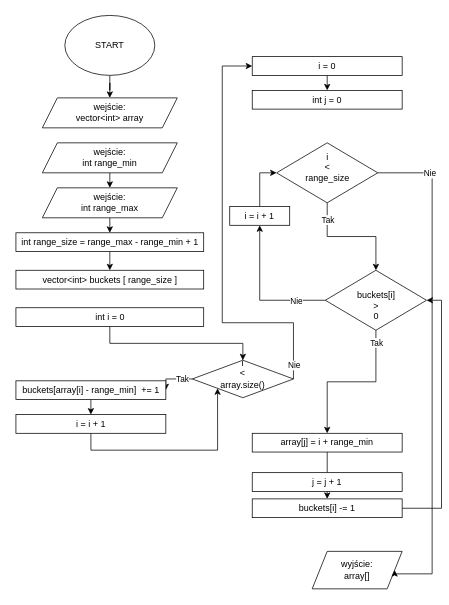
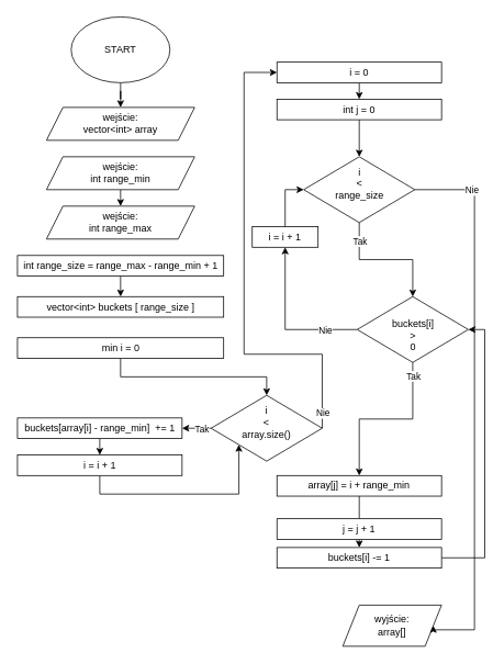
  <mxCell id="0" />
  <mxCell id="1" parent="0" />
  <mxCell id="2" style="edgeStyle=orthogonalEdgeStyle;rounded=0;orthogonalLoop=1;jettySize=auto;html=1;entryX=0.5;entryY=0;entryDx=0;entryDy=0;" edge="1" parent="1" source="3" target="4"><mxGeometry relative="1" as="geometry" /></mxCell>
  <mxCell id="3" value="START" style="ellipse;whiteSpace=wrap;html=1;" parent="1" vertex="1"><mxGeometry x="86" y="20" width="120" height="80" as="geometry" /></mxCell>
  <mxCell id="4" value="wejście:&lt;br&gt;vector&amp;lt;int&amp;gt; array" style="shape=parallelogram;perimeter=parallelogramPerimeter;whiteSpace=wrap;html=1;fixedSize=1;" parent="1" vertex="1"><mxGeometry x="56" y="130" width="180" height="40" as="geometry" /></mxCell>
  <mxCell id="5" style="edgeStyle=orthogonalEdgeStyle;rounded=0;orthogonalLoop=1;jettySize=auto;html=1;exitX=0.5;exitY=1;exitDx=0;exitDy=0;entryX=0.5;entryY=0;entryDx=0;entryDy=0;" edge="1" parent="1" source="6" target="12"><mxGeometry relative="1" as="geometry" /></mxCell>
  <mxCell id="6" value="int range_size = range_max - range_min + 1" style="rounded=0;whiteSpace=wrap;html=1;" vertex="1" parent="1"><mxGeometry x="20.75" y="310" width="250.5" height="25" as="geometry" /></mxCell>
  <mxCell id="7" value="wyjście:&lt;br&gt;array[]" style="shape=parallelogram;perimeter=parallelogramPerimeter;whiteSpace=wrap;html=1;fixedSize=1;" vertex="1" parent="1"><mxGeometry x="416" y="735" width="120" height="50" as="geometry" /></mxCell>
  <mxCell id="8" style="edgeStyle=orthogonalEdgeStyle;rounded=0;orthogonalLoop=1;jettySize=auto;html=1;exitX=0.5;exitY=1;exitDx=0;exitDy=0;entryX=0.5;entryY=0;entryDx=0;entryDy=0;" edge="1" parent="1" source="9" target="11"><mxGeometry relative="1" as="geometry" /></mxCell>
  <mxCell id="9" value="wejście:&lt;br&gt;int range_min" style="shape=parallelogram;perimeter=parallelogramPerimeter;whiteSpace=wrap;html=1;fixedSize=1;" vertex="1" parent="1"><mxGeometry x="56" y="190" width="180" height="40" as="geometry" /></mxCell>
- <mxCell id="10" style="edgeStyle=orthogonalEdgeStyle;rounded=0;orthogonalLoop=1;jettySize=auto;html=1;exitX=0.5;exitY=1;exitDx=0;exitDy=0;entryX=0.5;entryY=0;entryDx=0;entryDy=0;" edge="1" parent="1" source="11" target="6"><mxGeometry relative="1" as="geometry" /></mxCell>
  <mxCell id="11" value="wejście:&lt;br&gt;int range_max" style="shape=parallelogram;perimeter=parallelogramPerimeter;whiteSpace=wrap;html=1;fixedSize=1;" vertex="1" parent="1"><mxGeometry x="56" y="250" width="180" height="40" as="geometry" /></mxCell>
  <mxCell id="12" value="vector&amp;lt;int&amp;gt; buckets [ range_size ]" style="rounded=0;whiteSpace=wrap;html=1;" vertex="1" parent="1"><mxGeometry x="20.75" y="360" width="250.5" height="25" as="geometry" /></mxCell>
  <mxCell id="13" style="edgeStyle=orthogonalEdgeStyle;rounded=0;orthogonalLoop=1;jettySize=auto;html=1;exitX=0;exitY=0.5;exitDx=0;exitDy=0;entryX=1;entryY=0.5;entryDx=0;entryDy=0;" edge="1" parent="1" source="17" target="21"><mxGeometry relative="1" as="geometry" /></mxCell>
  <mxCell id="14" value="Tak" style="edgeLabel;html=1;align=center;verticalAlign=middle;resizable=0;points=[];" vertex="1" connectable="0" parent="13"><mxGeometry x="-0.741" y="2" relative="1" as="geometry"><mxPoint x="-7" y="-2" as="offset" /></mxGeometry></mxCell>
  <mxCell id="15" style="edgeStyle=orthogonalEdgeStyle;rounded=0;orthogonalLoop=1;jettySize=auto;html=1;entryX=0;entryY=0.5;entryDx=0;entryDy=0;exitX=1;exitY=0.5;exitDx=0;exitDy=0;" edge="1" parent="1" source="17" target="25"><mxGeometry relative="1" as="geometry"><mxPoint x="426" y="460" as="targetPoint" /><Array as="points"><mxPoint x="391" y="430" /><mxPoint x="296" y="430" /><mxPoint x="296" y="88" /></Array></mxGeometry></mxCell>
  <mxCell id="16" value="Nie" style="edgeLabel;html=1;align=center;verticalAlign=middle;resizable=0;points=[];" vertex="1" connectable="0" parent="15"><mxGeometry x="-0.933" y="1" relative="1" as="geometry"><mxPoint x="1" as="offset" /></mxGeometry></mxCell>
- <mxCell id="17" value="i&lt;br&gt;&amp;lt;&lt;br&gt;array.size()&lt;br&gt;&amp;nbsp;" style="rhombus;whiteSpace=wrap;html=1;" vertex="1" parent="1"><mxGeometry x="256" y="480" width="135" height="50" as="geometry" /></mxCell>
+ <mxCell id="17" value="i&lt;br&gt;&amp;lt;&lt;br&gt;array.size()&lt;br&gt;&amp;nbsp;" style="rhombus;whiteSpace=wrap;html=1;" vertex="1" parent="1"><mxGeometry x="256" y="480" width="135" height="80" as="geometry" /></mxCell>
  <mxCell id="18" style="edgeStyle=orthogonalEdgeStyle;rounded=0;orthogonalLoop=1;jettySize=auto;html=1;exitX=0.5;exitY=1;exitDx=0;exitDy=0;entryX=0.5;entryY=0;entryDx=0;entryDy=0;" edge="1" parent="1" source="19" target="17"><mxGeometry relative="1" as="geometry" /></mxCell>
- <mxCell id="19" value="int i = 0" style="rounded=0;whiteSpace=wrap;html=1;" vertex="1" parent="1"><mxGeometry x="20.75" y="410" width="250.5" height="25" as="geometry" /></mxCell>
+ <mxCell id="19" value="min i = 0" style="rounded=0;whiteSpace=wrap;html=1;" vertex="1" parent="1"><mxGeometry x="20.75" y="410" width="250.5" height="25" as="geometry" /></mxCell>
  <mxCell id="20" style="edgeStyle=orthogonalEdgeStyle;rounded=0;orthogonalLoop=1;jettySize=auto;html=1;exitX=0.5;exitY=1;exitDx=0;exitDy=0;entryX=0.5;entryY=0;entryDx=0;entryDy=0;" edge="1" parent="1" source="21" target="23"><mxGeometry relative="1" as="geometry" /></mxCell>
  <mxCell id="21" value="buckets[array[i] - range_min]&amp;nbsp; += 1" style="rounded=0;whiteSpace=wrap;html=1;" vertex="1" parent="1"><mxGeometry x="20.75" y="507.5" width="200" height="25" as="geometry" /></mxCell>
  <mxCell id="22" style="edgeStyle=orthogonalEdgeStyle;rounded=0;orthogonalLoop=1;jettySize=auto;html=1;exitX=0.5;exitY=1;exitDx=0;exitDy=0;entryX=0;entryY=1;entryDx=0;entryDy=0;" edge="1" parent="1" source="23" target="17"><mxGeometry relative="1" as="geometry"><mxPoint x="300.75" y="540" as="targetPoint" /><Array as="points"><mxPoint x="121" y="600" /><mxPoint x="290" y="600" /></Array></mxGeometry></mxCell>
  <mxCell id="23" value="i = i + 1" style="rounded=0;whiteSpace=wrap;html=1;" vertex="1" parent="1"><mxGeometry x="20.75" y="552.5" width="200" height="25" as="geometry" /></mxCell>
  <mxCell id="24" style="edgeStyle=orthogonalEdgeStyle;rounded=0;orthogonalLoop=1;jettySize=auto;html=1;exitX=0.5;exitY=1;exitDx=0;exitDy=0;entryX=0.5;entryY=0;entryDx=0;entryDy=0;" edge="1" parent="1" source="25" target="27"><mxGeometry relative="1" as="geometry" /></mxCell>
  <mxCell id="25" value="i = 0" style="rounded=0;whiteSpace=wrap;html=1;" vertex="1" parent="1"><mxGeometry x="336" y="75" width="200" height="25" as="geometry" /></mxCell>
+ <mxCell id="26" style="edgeStyle=orthogonalEdgeStyle;rounded=0;orthogonalLoop=1;jettySize=auto;html=1;entryX=0.5;entryY=0;entryDx=0;entryDy=0;" edge="1" parent="1" source="27" target="32"><mxGeometry relative="1" as="geometry" /></mxCell>
  <mxCell id="27" value="int j = 0" style="rounded=0;whiteSpace=wrap;html=1;" vertex="1" parent="1"><mxGeometry x="336" y="120" width="200" height="25" as="geometry" /></mxCell>
  <mxCell id="28" style="edgeStyle=orthogonalEdgeStyle;rounded=0;orthogonalLoop=1;jettySize=auto;html=1;entryX=0.5;entryY=0;entryDx=0;entryDy=0;" edge="1" parent="1" source="32" target="37"><mxGeometry relative="1" as="geometry" /></mxCell>
  <mxCell id="29" value="Tak" style="edgeLabel;html=1;align=center;verticalAlign=middle;resizable=0;points=[];" vertex="1" connectable="0" parent="28"><mxGeometry x="-0.754" relative="1" as="geometry"><mxPoint y="3" as="offset" /></mxGeometry></mxCell>
  <mxCell id="30" style="edgeStyle=orthogonalEdgeStyle;rounded=0;orthogonalLoop=1;jettySize=auto;html=1;exitX=1;exitY=0.5;exitDx=0;exitDy=0;entryX=1;entryY=0.5;entryDx=0;entryDy=0;" edge="1" parent="1" source="32" target="7"><mxGeometry relative="1" as="geometry"><Array as="points"><mxPoint x="576" y="230" /><mxPoint x="576" y="765" /></Array></mxGeometry></mxCell>
  <mxCell id="31" value="Nie" style="edgeLabel;html=1;align=center;verticalAlign=middle;resizable=0;points=[];" vertex="1" connectable="0" parent="30"><mxGeometry x="-0.801" relative="1" as="geometry"><mxPoint x="3" as="offset" /></mxGeometry></mxCell>
  <mxCell id="32" value="i&lt;br&gt;&amp;lt;&lt;br&gt;range_size&lt;br&gt;&amp;nbsp;" style="rhombus;whiteSpace=wrap;html=1;" vertex="1" parent="1"><mxGeometry x="368.5" y="190" width="135" height="80" as="geometry" /></mxCell>
  <mxCell id="33" style="edgeStyle=orthogonalEdgeStyle;rounded=0;orthogonalLoop=1;jettySize=auto;html=1;entryX=0.5;entryY=1;entryDx=0;entryDy=0;exitX=0;exitY=0.5;exitDx=0;exitDy=0;" edge="1" parent="1" source="37" target="39"><mxGeometry relative="1" as="geometry" /></mxCell>
  <mxCell id="34" value="Nie" style="edgeLabel;html=1;align=center;verticalAlign=middle;resizable=0;points=[];" vertex="1" connectable="0" parent="33"><mxGeometry x="-0.549" y="-1" relative="1" as="geometry"><mxPoint x="3" y="1" as="offset" /></mxGeometry></mxCell>
  <mxCell id="35" style="edgeStyle=orthogonalEdgeStyle;rounded=0;orthogonalLoop=1;jettySize=auto;html=1;entryX=0.5;entryY=0;entryDx=0;entryDy=0;" edge="1" parent="1" source="37" target="41"><mxGeometry relative="1" as="geometry" /></mxCell>
  <mxCell id="36" value="Tak" style="edgeLabel;html=1;align=center;verticalAlign=middle;resizable=0;points=[];" vertex="1" connectable="0" parent="35"><mxGeometry x="-0.841" y="1" relative="1" as="geometry"><mxPoint x="-1" as="offset" /></mxGeometry></mxCell>
  <mxCell id="37" value="&amp;nbsp;&lt;br&gt;buckets[i]&lt;br&gt;&amp;gt;&lt;br&gt;0" style="rhombus;whiteSpace=wrap;html=1;" vertex="1" parent="1"><mxGeometry x="433.5" y="360" width="135" height="80" as="geometry" /></mxCell>
  <mxCell id="38" style="edgeStyle=orthogonalEdgeStyle;rounded=0;orthogonalLoop=1;jettySize=auto;html=1;exitX=0.5;exitY=0;exitDx=0;exitDy=0;entryX=0;entryY=0.5;entryDx=0;entryDy=0;" edge="1" parent="1" source="39" target="32"><mxGeometry relative="1" as="geometry" /></mxCell>
  <mxCell id="39" value="i = i + 1" style="rounded=0;whiteSpace=wrap;html=1;" vertex="1" parent="1"><mxGeometry x="306" y="275" width="80" height="25" as="geometry" /></mxCell>
  <mxCell id="40" style="edgeStyle=orthogonalEdgeStyle;rounded=0;orthogonalLoop=1;jettySize=auto;html=1;exitX=0.5;exitY=1;exitDx=0;exitDy=0;entryX=0.5;entryY=0;entryDx=0;entryDy=0;endArrow=none;" edge="1" parent="1" source="41" target="43"><mxGeometry relative="1" as="geometry" /></mxCell>
  <mxCell id="41" value="array[j] = i + range_min" style="rounded=0;whiteSpace=wrap;html=1;" vertex="1" parent="1"><mxGeometry x="336" y="577.5" width="200" height="25" as="geometry" /></mxCell>
  <mxCell id="42" style="edgeStyle=orthogonalEdgeStyle;rounded=0;orthogonalLoop=1;jettySize=auto;html=1;exitX=0.5;exitY=1;exitDx=0;exitDy=0;entryX=0.5;entryY=0;entryDx=0;entryDy=0;" edge="1" parent="1" source="43" target="45"><mxGeometry relative="1" as="geometry" /></mxCell>
  <mxCell id="43" value="j = j + 1" style="rounded=0;whiteSpace=wrap;html=1;" vertex="1" parent="1"><mxGeometry x="336" y="630" width="200" height="25" as="geometry" /></mxCell>
  <mxCell id="44" style="edgeStyle=orthogonalEdgeStyle;rounded=0;orthogonalLoop=1;jettySize=auto;html=1;exitX=1;exitY=0.5;exitDx=0;exitDy=0;entryX=1;entryY=0.5;entryDx=0;entryDy=0;" edge="1" parent="1" source="45" target="37"><mxGeometry relative="1" as="geometry" /></mxCell>
  <mxCell id="45" value="buckets[i] -= 1" style="rounded=0;whiteSpace=wrap;html=1;" vertex="1" parent="1"><mxGeometry x="336" y="665" width="200" height="25" as="geometry" /></mxCell>
